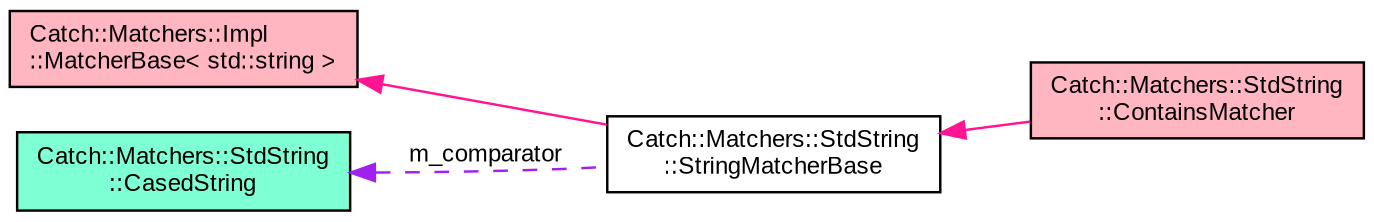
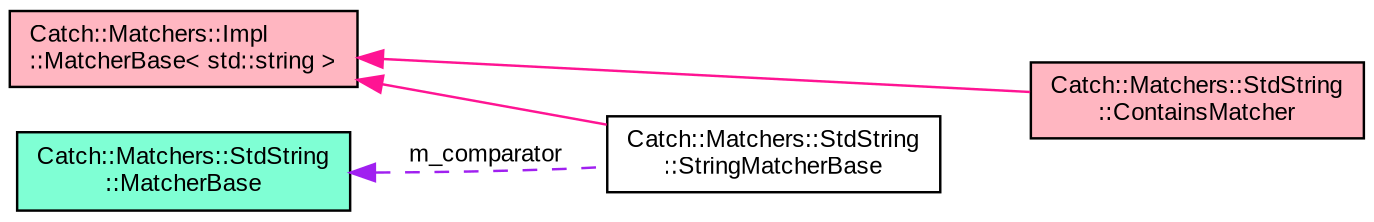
  digraph {
    fontname="Liberation Sans"
    rankdir=LR
    node [color=black fillcolor=lightpink fontname="Liberation Sans" fontsize=10 shape=record style=filled]
    edge [color=deeppink dir=back fontname="Liberation Sans" fontsize=10 labelfontname=Helvetica labelfontsize=10 style=solid]
    n1 [fontcolor=black height=0.2 label="Catch::Matchers::StdString\l::ContainsMatcher" width=0.4]
    n2 [fillcolor=white height=0.2 label="Catch::Matchers::StdString\l::StringMatcherBase" width=0.4]
    n3 [height=0.2 label="Catch::Matchers::Impl\l::MatcherBase\< std::string \>" width=0.4]
-   n4 [fillcolor=aquamarine height=0.2 label="Catch::Matchers::StdString\l::CasedString" width=0.4]
-   n2 -> n1
+   n4 [fillcolor=aquamarine height=0.2 label="Catch::Matchers::StdString\l::MatcherBase" width=0.4]
+   n3 -> n1
    n3 -> n2
    n4 -> n2 [color=purple label=" m_comparator" style=dashed]
  }
